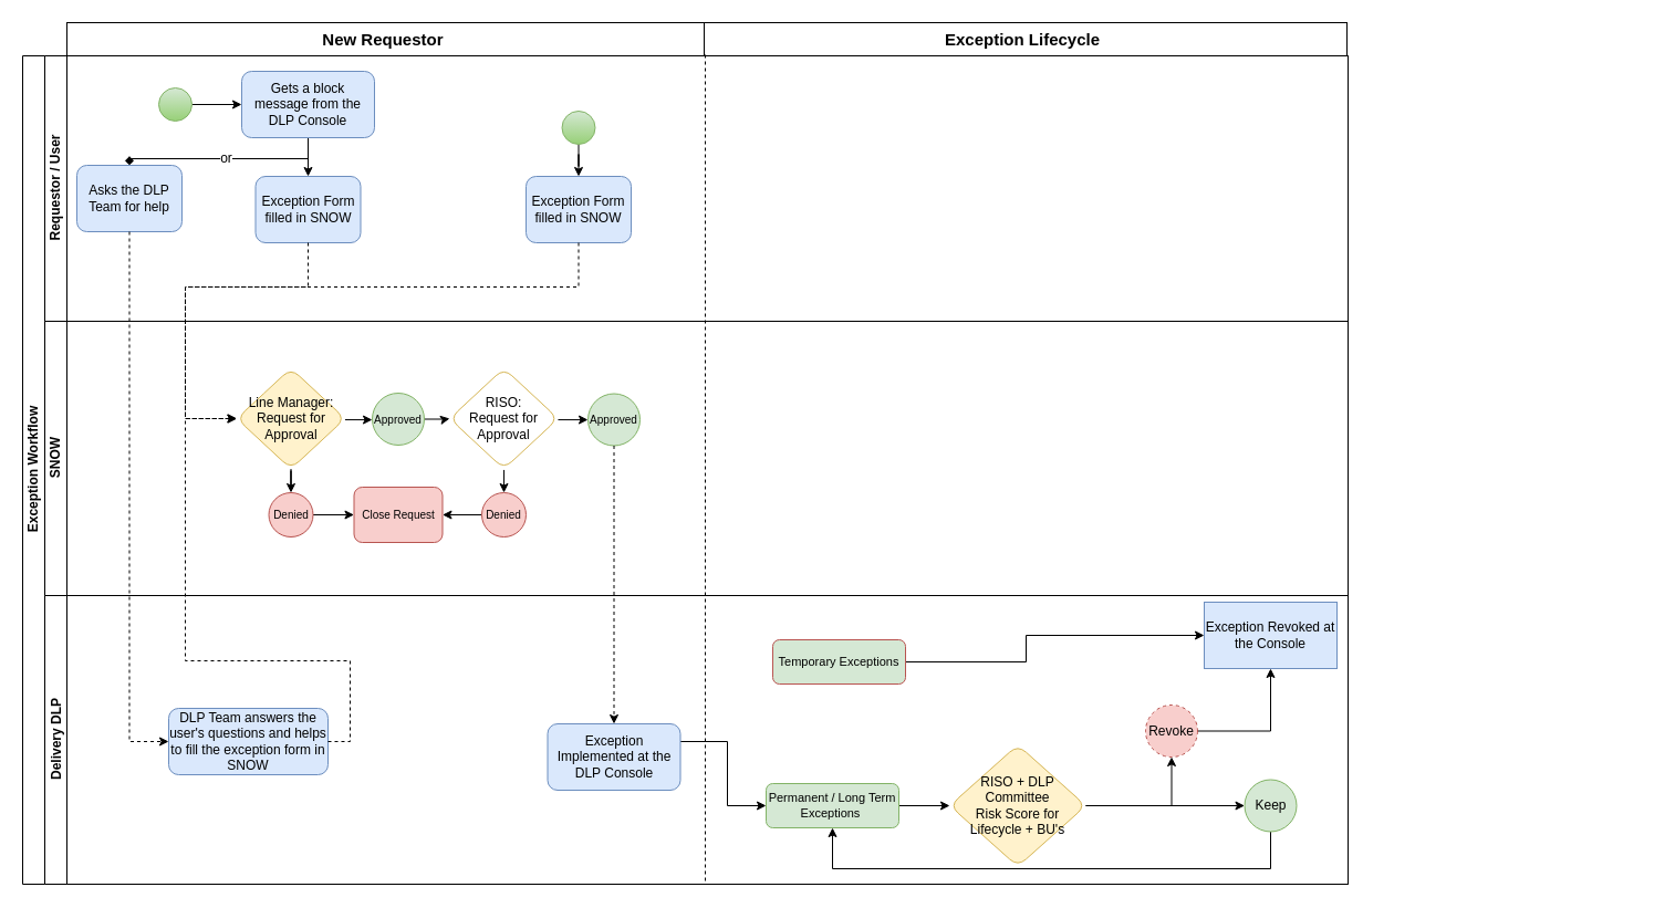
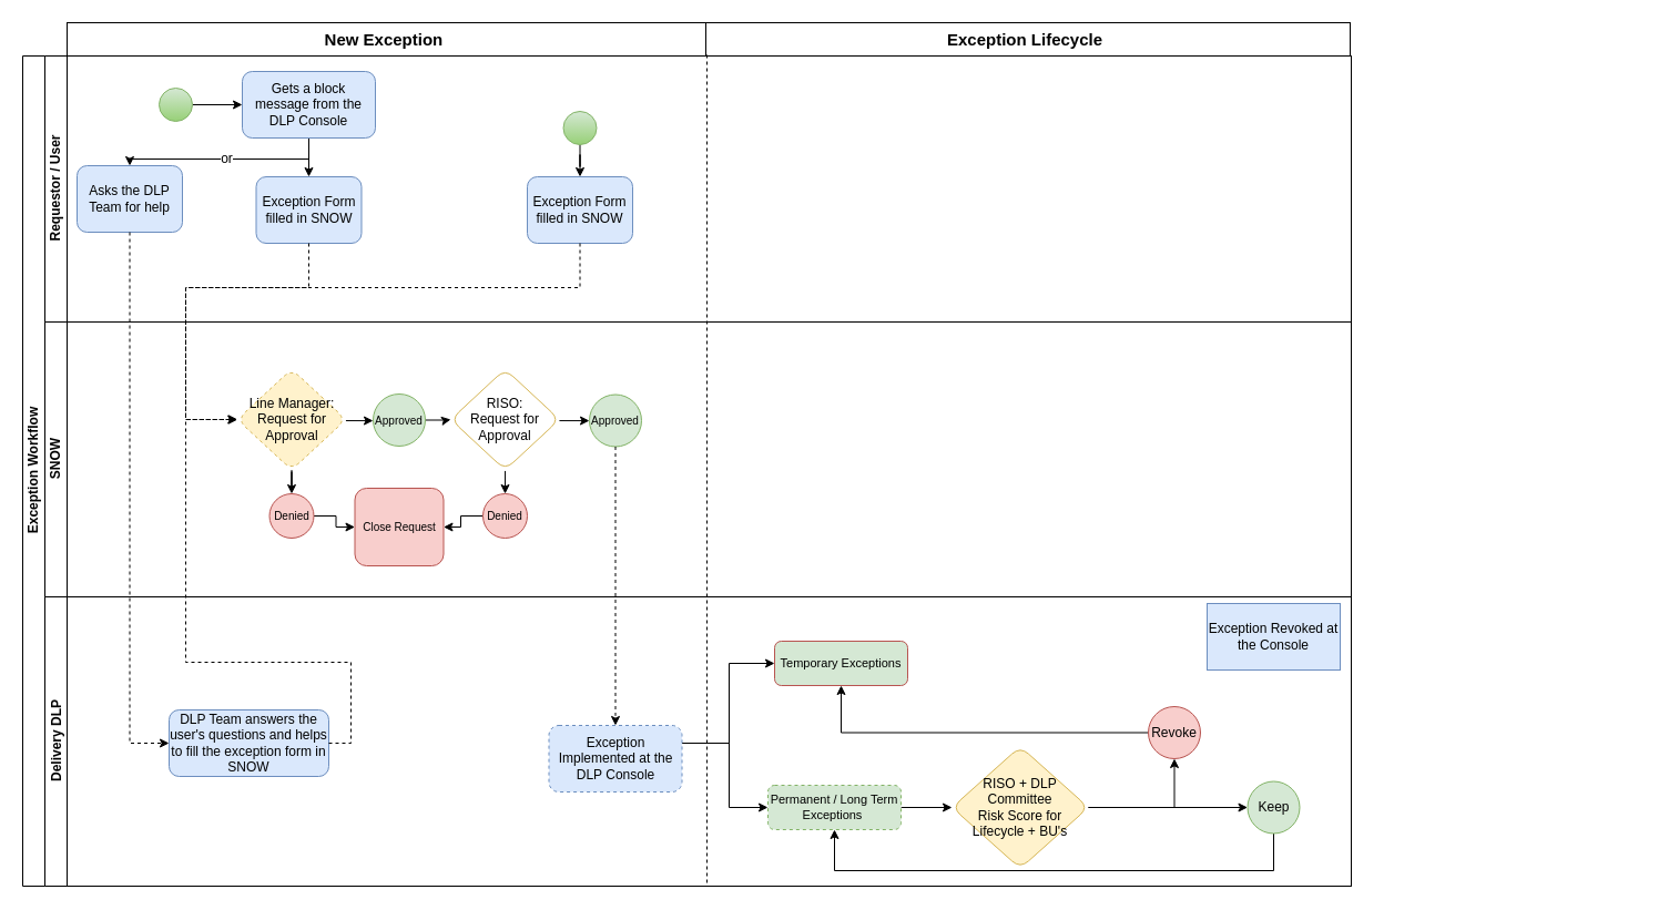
  <mxCell id="0" />
  <mxCell id="1" parent="0" />
  <mxCell id="2" value="" style="group" vertex="1" connectable="0" parent="1"><mxGeometry x="20" width="1472" height="729" as="geometry" y="20" /></mxCell>
  <mxCell id="3" value="" style="group" vertex="1" connectable="0" parent="2"><mxGeometry width="1472" height="729" as="geometry" /></mxCell>
  <mxCell id="4" value="Exception Workflow" style="swimlane;html=1;childLayout=stackLayout;resizeParent=1;resizeParentMax=0;horizontal=0;startSize=20;horizontalStack=0;" parent="3" vertex="1"><mxGeometry y="30" width="1198" height="749" as="geometry" /></mxCell>
  <mxCell id="5" value="Requestor / User" style="swimlane;html=1;startSize=20;horizontal=0;" parent="4" vertex="1"><mxGeometry x="20" width="1178" height="240" as="geometry" /></mxCell>
  <mxCell id="6" value="Exception Form filled in SNOW" style="rounded=1;whiteSpace=wrap;html=1;fontFamily=Helvetica;fontSize=12;align=center;fillColor=#dae8fc;strokeColor=#6c8ebf;" parent="5" vertex="1"><mxGeometry x="190.5" y="109" width="95" height="60" as="geometry" /></mxCell>
  <mxCell id="7" value="Exception Lifecycle" style="rounded=0;whiteSpace=wrap;html=1;fontSize=15;fontStyle=1" vertex="1" parent="5"><mxGeometry x="591" y="-30" width="586" height="30" as="geometry" /></mxCell>
  <mxCell id="8" style="edgeStyle=orthogonalEdgeStyle;rounded=0;orthogonalLoop=1;jettySize=auto;html=1;entryX=0.5;entryY=0;entryDx=0;entryDy=0;fontSize=10;" edge="1" parent="5" source="10" target="6"><mxGeometry relative="1" as="geometry" /></mxCell>
- <mxCell id="9" value="or" style="edgeStyle=orthogonalEdgeStyle;rounded=0;orthogonalLoop=1;jettySize=auto;html=1;entryX=0.5;entryY=0;entryDx=0;entryDy=0;fontSize=12;endArrow=diamond;" edge="1" parent="5" source="10" target="16"><mxGeometry relative="1" as="geometry"><Array as="points"><mxPoint x="238" y="93" /><mxPoint x="77" y="93" /></Array></mxGeometry></mxCell>
+ <mxCell id="9" value="or" style="edgeStyle=orthogonalEdgeStyle;rounded=0;orthogonalLoop=1;jettySize=auto;html=1;entryX=0.5;entryY=0;entryDx=0;entryDy=0;fontSize=12;" edge="1" parent="5" source="10" target="16"><mxGeometry relative="1" as="geometry"><Array as="points"><mxPoint x="238" y="93" /><mxPoint x="77" y="93" /></Array></mxGeometry></mxCell>
  <mxCell id="10" value="&lt;font style=&quot;font-size: 12px&quot;&gt;Gets a block message from the DLP Console&lt;/font&gt;" style="rounded=1;whiteSpace=wrap;html=1;fontSize=10;fillColor=#dae8fc;strokeColor=#6c8ebf;" vertex="1" parent="5"><mxGeometry x="178" y="14" width="120" height="60" as="geometry" /></mxCell>
  <mxCell id="11" style="edgeStyle=orthogonalEdgeStyle;rounded=0;orthogonalLoop=1;jettySize=auto;html=1;entryX=0;entryY=0.5;entryDx=0;entryDy=0;fontSize=10;" edge="1" parent="5" source="12" target="10"><mxGeometry relative="1" as="geometry" /></mxCell>
  <mxCell id="12" value="" style="ellipse;whiteSpace=wrap;html=1;aspect=fixed;rounded=1;fontSize=10;fillColor=#d5e8d4;strokeColor=#82b366;gradientColor=#97d077;" vertex="1" parent="5"><mxGeometry x="103" y="29" width="30" height="30" as="geometry" /></mxCell>
  <mxCell id="13" style="edgeStyle=orthogonalEdgeStyle;rounded=0;orthogonalLoop=1;jettySize=auto;html=1;entryX=0.5;entryY=0;entryDx=0;entryDy=0;fontSize=10;" edge="1" parent="5" source="14" target="15"><mxGeometry relative="1" as="geometry" /></mxCell>
  <mxCell id="14" value="" style="ellipse;whiteSpace=wrap;html=1;aspect=fixed;rounded=1;fontSize=10;fillColor=#d5e8d4;strokeColor=#82b366;gradientColor=#97d077;" vertex="1" parent="5"><mxGeometry x="467.5" y="50" width="30" height="30" as="geometry" /></mxCell>
  <mxCell id="15" value="Exception Form filled in SNOW" style="rounded=1;whiteSpace=wrap;html=1;fontFamily=Helvetica;fontSize=12;align=center;fillColor=#dae8fc;strokeColor=#6c8ebf;" vertex="1" parent="5"><mxGeometry x="435" y="109" width="95" height="60" as="geometry" /></mxCell>
  <mxCell id="16" value="Asks the DLP Team for help" style="rounded=1;whiteSpace=wrap;html=1;fontFamily=Helvetica;fontSize=12;align=center;fillColor=#dae8fc;strokeColor=#6c8ebf;" vertex="1" parent="5"><mxGeometry x="29" y="99" width="95" height="60" as="geometry" /></mxCell>
  <mxCell id="17" value="SNOW" style="swimlane;html=1;startSize=20;horizontal=0;" parent="4" vertex="1"><mxGeometry x="20" y="240" width="1178" height="248" as="geometry" /></mxCell>
  <mxCell id="18" style="edgeStyle=orthogonalEdgeStyle;rounded=0;orthogonalLoop=1;jettySize=auto;html=1;entryX=0;entryY=0.5;entryDx=0;entryDy=0;fontSize=10;" edge="1" parent="17" target="22"><mxGeometry relative="1" as="geometry"><mxPoint x="271.437" y="89.059" as="sourcePoint" /></mxGeometry></mxCell>
  <mxCell id="19" style="edgeStyle=orthogonalEdgeStyle;rounded=0;orthogonalLoop=1;jettySize=auto;html=1;entryX=0.5;entryY=0;entryDx=0;entryDy=0;fontSize=12;" edge="1" parent="17" source="20" target="24"><mxGeometry relative="1" as="geometry" /></mxCell>
- <mxCell id="20" value="&lt;font style=&quot;font-size: 12px&quot;&gt;Line Manager:&lt;br&gt;Request for Approval&lt;/font&gt;" style="rhombus;rounded=1;whiteSpace=wrap;html=1;fontFamily=Helvetica;fontSize=12;align=center;fillColor=#fff2cc;strokeColor=#d6b656;" vertex="1" parent="17"><mxGeometry x="173.5" y="42.5" width="98" height="91" as="geometry" /></mxCell>
+ <mxCell id="20" value="&lt;font style=&quot;font-size: 12px&quot;&gt;Line Manager:&lt;br&gt;Request for Approval&lt;/font&gt;" style="rhombus;rounded=1;whiteSpace=wrap;html=1;fontFamily=Helvetica;fontSize=12;align=center;fillColor=#fff2cc;strokeColor=#d6b656;dashed=1;" vertex="1" parent="17"><mxGeometry x="173.5" y="42.5" width="98" height="91" as="geometry" /></mxCell>
  <mxCell id="21" style="edgeStyle=orthogonalEdgeStyle;rounded=0;orthogonalLoop=1;jettySize=auto;html=1;entryX=0;entryY=0.5;entryDx=0;entryDy=0;fontSize=15;" edge="1" parent="17" source="22" target="28"><mxGeometry relative="1" as="geometry" /></mxCell>
  <mxCell id="22" value="Approved" style="ellipse;whiteSpace=wrap;html=1;aspect=fixed;fillColor=#d5e8d4;strokeColor=#82b366;fontSize=10;" vertex="1" parent="17"><mxGeometry x="296" y="65" width="47" height="47" as="geometry" /></mxCell>
  <mxCell id="23" style="edgeStyle=orthogonalEdgeStyle;rounded=0;orthogonalLoop=1;jettySize=auto;html=1;entryX=0;entryY=0.5;entryDx=0;entryDy=0;fontSize=12;" edge="1" parent="17" source="24" target="25"><mxGeometry relative="1" as="geometry" /></mxCell>
  <mxCell id="24" value="Denied" style="ellipse;whiteSpace=wrap;html=1;aspect=fixed;rounded=1;fontSize=10;fillColor=#f8cecc;strokeColor=#b85450;" vertex="1" parent="17"><mxGeometry x="202.5" y="155" width="40" height="40" as="geometry" /></mxCell>
- <mxCell id="25" value="Close Request" style="rounded=1;whiteSpace=wrap;html=1;fontSize=10;fillColor=#f8cecc;strokeColor=#b85450;" vertex="1" parent="17"><mxGeometry x="279.5" y="150" width="80" height="50" as="geometry" /></mxCell>
+ <mxCell id="25" value="Close Request" style="rounded=1;whiteSpace=wrap;html=1;fontSize=10;fillColor=#f8cecc;strokeColor=#b85450;" vertex="1" parent="17"><mxGeometry x="279.5" y="150" width="80" height="70" as="geometry" /></mxCell>
  <mxCell id="26" style="edgeStyle=orthogonalEdgeStyle;rounded=0;orthogonalLoop=1;jettySize=auto;html=1;entryX=0.5;entryY=0;entryDx=0;entryDy=0;fontSize=10;" edge="1" parent="17" target="30"><mxGeometry relative="1" as="geometry"><mxPoint x="415.059" y="134.445" as="sourcePoint" /></mxGeometry></mxCell>
  <mxCell id="27" style="edgeStyle=orthogonalEdgeStyle;rounded=0;orthogonalLoop=1;jettySize=auto;html=1;entryX=0;entryY=0.5;entryDx=0;entryDy=0;fontSize=10;" edge="1" parent="17" target="31"><mxGeometry relative="1" as="geometry"><mxPoint x="463.937" y="89.059" as="sourcePoint" /></mxGeometry></mxCell>
  <mxCell id="28" value="RISO:&lt;br&gt;Request for Approval" style="rhombus;rounded=1;whiteSpace=wrap;html=1;fontFamily=Helvetica;fontSize=12;align=center;fillColor=#ffffff;strokeColor=#d6b656;" vertex="1" parent="17"><mxGeometry x="366" y="42.5" width="98" height="91" as="geometry" /></mxCell>
  <mxCell id="29" style="edgeStyle=orthogonalEdgeStyle;rounded=0;orthogonalLoop=1;jettySize=auto;html=1;entryX=1;entryY=0.5;entryDx=0;entryDy=0;fontSize=15;" edge="1" parent="17" source="30" target="25"><mxGeometry relative="1" as="geometry" /></mxCell>
  <mxCell id="30" value="Denied" style="ellipse;whiteSpace=wrap;html=1;aspect=fixed;rounded=1;fontSize=10;fillColor=#f8cecc;strokeColor=#b85450;" vertex="1" parent="17"><mxGeometry x="395" y="155" width="40" height="40" as="geometry" /></mxCell>
  <mxCell id="31" value="Approved" style="ellipse;whiteSpace=wrap;html=1;aspect=fixed;fillColor=#d5e8d4;strokeColor=#82b366;fontSize=10;" vertex="1" parent="17"><mxGeometry x="491" y="65.5" width="47" height="47" as="geometry" /></mxCell>
  <mxCell id="32" style="edgeStyle=orthogonalEdgeStyle;rounded=0;orthogonalLoop=1;jettySize=auto;html=1;entryX=0;entryY=0.5;entryDx=0;entryDy=0;fontSize=10;dashed=1;" edge="1" parent="4" source="6" target="20"><mxGeometry relative="1" as="geometry"><Array as="points"><mxPoint x="258" y="209" /><mxPoint x="147" y="209" /><mxPoint x="147" y="328" /></Array></mxGeometry></mxCell>
  <mxCell id="33" style="edgeStyle=orthogonalEdgeStyle;rounded=0;orthogonalLoop=1;jettySize=auto;html=1;entryX=0.5;entryY=0;entryDx=0;entryDy=0;fontSize=15;dashed=1;exitX=0.5;exitY=1;exitDx=0;exitDy=0;" edge="1" parent="4" source="31" target="39"><mxGeometry relative="1" as="geometry"><Array as="points"><mxPoint x="535" y="595" /></Array></mxGeometry></mxCell>
  <mxCell id="34" style="edgeStyle=orthogonalEdgeStyle;rounded=0;orthogonalLoop=1;jettySize=auto;html=1;entryX=0;entryY=0.5;entryDx=0;entryDy=0;fontSize=12;dashed=1;exitX=0.5;exitY=1;exitDx=0;exitDy=0;" edge="1" parent="4" source="16" target="52"><mxGeometry relative="1" as="geometry"><Array as="points"><mxPoint x="97" y="620" /></Array></mxGeometry></mxCell>
  <mxCell id="35" style="edgeStyle=orthogonalEdgeStyle;rounded=0;orthogonalLoop=1;jettySize=auto;html=1;entryX=0;entryY=0.5;entryDx=0;entryDy=0;fontSize=12;dashed=1;" edge="1" parent="4" source="15" target="20"><mxGeometry relative="1" as="geometry"><Array as="points"><mxPoint x="502" y="209" /><mxPoint x="147" y="209" /><mxPoint x="147" y="328" /></Array></mxGeometry></mxCell>
  <mxCell id="36" value="Delivery DLP" style="swimlane;html=1;startSize=20;horizontal=0;" parent="4" vertex="1"><mxGeometry x="20" y="488" width="1178" height="261" as="geometry" /></mxCell>
+ <mxCell id="37" style="edgeStyle=orthogonalEdgeStyle;rounded=0;orthogonalLoop=1;jettySize=auto;html=1;entryX=0;entryY=0.5;entryDx=0;entryDy=0;fontSize=15;" edge="1" parent="36" source="39" target="42"><mxGeometry relative="1" as="geometry"><Array as="points"><mxPoint x="617" y="132" /><mxPoint x="617" y="60" /></Array></mxGeometry></mxCell>
  <mxCell id="38" style="edgeStyle=orthogonalEdgeStyle;rounded=0;orthogonalLoop=1;jettySize=auto;html=1;entryX=0;entryY=0.5;entryDx=0;entryDy=0;fontSize=15;" edge="1" parent="36" source="39" target="44"><mxGeometry relative="1" as="geometry"><Array as="points"><mxPoint x="617" y="132" /><mxPoint x="617" y="190" /></Array></mxGeometry></mxCell>
- <mxCell id="39" value="Exception Implemented at the DLP Console" style="rounded=1;whiteSpace=wrap;html=1;fontSize=12;fillColor=#dae8fc;strokeColor=#6c8ebf;" vertex="1" parent="36"><mxGeometry x="454.5" y="116" width="120" height="60" as="geometry" /></mxCell>
+ <mxCell id="39" value="Exception Implemented at the DLP Console" style="rounded=1;whiteSpace=wrap;html=1;fontSize=12;fillColor=#dae8fc;strokeColor=#6c8ebf;dashed=1;" vertex="1" parent="36"><mxGeometry x="454.5" y="116" width="120" height="60" as="geometry" /></mxCell>
  <mxCell id="40" value="Exception Revoked at the Console" style="whiteSpace=wrap;html=1;fontSize=12;fillColor=#dae8fc;strokeColor=#6c8ebf;rounded=0;" vertex="1" parent="36"><mxGeometry x="1048" y="6" width="120" height="60" as="geometry" /></mxCell>
- <mxCell id="41" style="edgeStyle=orthogonalEdgeStyle;rounded=0;orthogonalLoop=1;jettySize=auto;html=1;entryX=0;entryY=0.5;entryDx=0;entryDy=0;fontSize=15;" edge="1" parent="36" source="42" target="40"><mxGeometry relative="1" as="geometry"><Array as="points"><mxPoint x="718" y="60" /><mxPoint x="887" y="60" /><mxPoint x="887" y="36" /></Array></mxGeometry></mxCell>
  <mxCell id="42" value="Temporary Exceptions" style="rounded=1;whiteSpace=wrap;html=1;fontSize=11;fillColor=#d5e8d4;strokeColor=#b85450;" vertex="1" parent="36"><mxGeometry x="658" y="40" width="120" height="40" as="geometry" /></mxCell>
  <mxCell id="43" style="edgeStyle=orthogonalEdgeStyle;rounded=0;orthogonalLoop=1;jettySize=auto;html=1;entryX=0;entryY=0.5;entryDx=0;entryDy=0;fontSize=15;" edge="1" parent="36" source="44" target="47"><mxGeometry relative="1" as="geometry" /></mxCell>
- <mxCell id="44" value="Permanent / Long Term Exceptions&amp;nbsp;" style="rounded=1;whiteSpace=wrap;html=1;fontSize=11;fillColor=#d5e8d4;strokeColor=#82b366;" vertex="1" parent="36"><mxGeometry x="652" y="170" width="120" height="40" as="geometry" /></mxCell>
+ <mxCell id="44" value="Permanent / Long Term Exceptions&amp;nbsp;" style="rounded=1;whiteSpace=wrap;html=1;fontSize=11;fillColor=#d5e8d4;strokeColor=#82b366;dashed=1;" vertex="1" parent="36"><mxGeometry x="652" y="170" width="120" height="40" as="geometry" /></mxCell>
  <mxCell id="45" style="edgeStyle=orthogonalEdgeStyle;rounded=0;orthogonalLoop=1;jettySize=auto;html=1;entryX=0;entryY=0.5;entryDx=0;entryDy=0;fontSize=15;" edge="1" parent="36" source="47" target="49"><mxGeometry relative="1" as="geometry" /></mxCell>
  <mxCell id="46" style="edgeStyle=orthogonalEdgeStyle;rounded=0;orthogonalLoop=1;jettySize=auto;html=1;entryX=0.5;entryY=1;entryDx=0;entryDy=0;fontSize=15;" edge="1" parent="36" source="47" target="51"><mxGeometry relative="1" as="geometry" /></mxCell>
  <mxCell id="47" value="RISO + DLP Committee&lt;br style=&quot;font-size: 12px;&quot;&gt;Risk Score for Lifecycle + BU's" style="rhombus;rounded=1;whiteSpace=wrap;html=1;fontSize=12;fillColor=#fff2cc;strokeColor=#d6b656;" vertex="1" parent="36"><mxGeometry x="818" y="135" width="123" height="110" as="geometry" /></mxCell>
  <mxCell id="48" style="edgeStyle=orthogonalEdgeStyle;rounded=0;orthogonalLoop=1;jettySize=auto;html=1;entryX=0.5;entryY=1;entryDx=0;entryDy=0;fontSize=12;" edge="1" parent="36" source="49" target="44"><mxGeometry relative="1" as="geometry"><Array as="points"><mxPoint x="1108" y="247" /><mxPoint x="712" y="247" /></Array></mxGeometry></mxCell>
  <mxCell id="49" value="Keep" style="ellipse;whiteSpace=wrap;html=1;aspect=fixed;fillColor=#d5e8d4;strokeColor=#82b366;fontSize=12;" vertex="1" parent="36"><mxGeometry x="1084.5" y="166.5" width="47" height="47" as="geometry" /></mxCell>
- <mxCell id="50" style="edgeStyle=orthogonalEdgeStyle;rounded=0;orthogonalLoop=1;jettySize=auto;html=1;entryX=0.5;entryY=1;entryDx=0;entryDy=0;fontSize=15;" edge="1" parent="36" source="51" target="40"><mxGeometry relative="1" as="geometry" /></mxCell>
- <mxCell id="51" value="Revoke" style="ellipse;whiteSpace=wrap;html=1;aspect=fixed;rounded=1;fontSize=12;fillColor=#f8cecc;strokeColor=#b85450;dashed=1;" vertex="1" parent="36"><mxGeometry x="995" y="99" width="47" height="47" as="geometry" /></mxCell>
+ <mxCell id="50" style="edgeStyle=orthogonalEdgeStyle;rounded=0;orthogonalLoop=1;jettySize=auto;html=1;fontSize=15;" edge="1" parent="36" source="51" target="42"><mxGeometry relative="1" as="geometry" /></mxCell>
+ <mxCell id="51" value="Revoke" style="ellipse;whiteSpace=wrap;html=1;aspect=fixed;rounded=1;fontSize=12;fillColor=#f8cecc;strokeColor=#b85450;" vertex="1" parent="36"><mxGeometry x="995" y="99" width="47" height="47" as="geometry" /></mxCell>
  <mxCell id="52" value="DLP Team answers the user's questions and helps to fill the exception form in SNOW" style="rounded=1;whiteSpace=wrap;html=1;fontFamily=Helvetica;fontSize=12;align=center;fillColor=#dae8fc;strokeColor=#6c8ebf;" vertex="1" parent="36"><mxGeometry x="112" y="102" width="144" height="60" as="geometry" /></mxCell>
  <mxCell id="53" style="edgeStyle=orthogonalEdgeStyle;rounded=0;orthogonalLoop=1;jettySize=auto;html=1;entryX=0;entryY=0.5;entryDx=0;entryDy=0;fontSize=12;exitX=1;exitY=0.5;exitDx=0;exitDy=0;dashed=1;" edge="1" parent="4" source="52" target="20"><mxGeometry relative="1" as="geometry"><Array as="points"><mxPoint x="296" y="620" /><mxPoint x="296" y="547" /><mxPoint x="147" y="547" /><mxPoint x="147" y="328" /></Array></mxGeometry></mxCell>
- <mxCell id="54" value="New Requestor&amp;nbsp;" style="rounded=0;whiteSpace=wrap;html=1;fontSize=15;fontStyle=1" vertex="1" parent="3"><mxGeometry x="40" width="576" height="30" as="geometry" /></mxCell>
+ <mxCell id="54" value="New Exception&amp;nbsp;" style="rounded=0;whiteSpace=wrap;html=1;fontSize=15;fontStyle=1" vertex="1" parent="3"><mxGeometry x="40" width="576" height="30" as="geometry" /></mxCell>
  <mxCell id="55" value="" style="endArrow=none;dashed=1;html=1;fontSize=10;" edge="1" parent="1"><mxGeometry width="50" height="50" relative="1" as="geometry"><mxPoint x="637" y="796" as="sourcePoint" /><mxPoint x="637" y="48" as="targetPoint" /></mxGeometry></mxCell>
